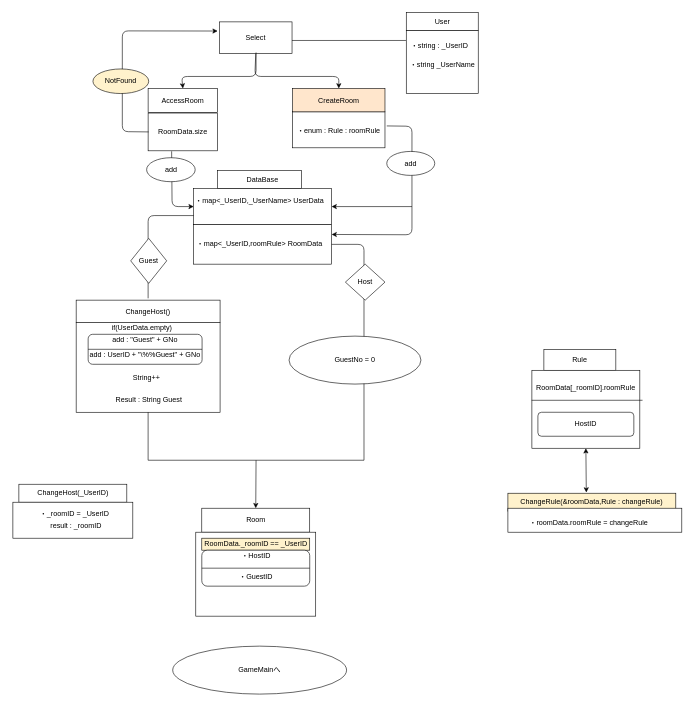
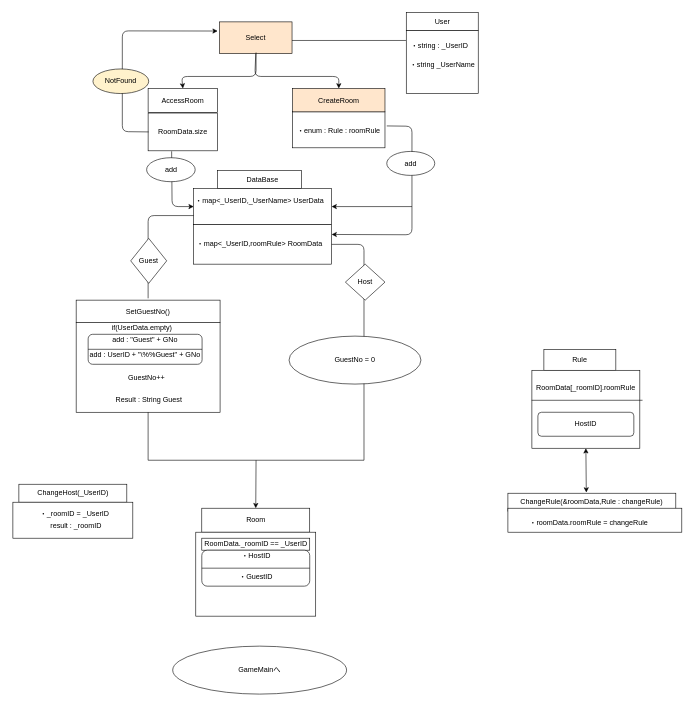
  <mxCell id="0" />
  <mxCell id="1" parent="0" />
  <mxCell id="2" value="" style="rounded=0;whiteSpace=wrap;html=1;" vertex="1" parent="1"><mxGeometry x="487" y="186" width="154" height="60" as="geometry" /></mxCell>
  <mxCell id="3" value="" style="rounded=0;whiteSpace=wrap;html=1;" parent="1" vertex="1"><mxGeometry x="676.5" y="20.5" width="120" height="30" as="geometry" /></mxCell>
  <mxCell id="4" value="" style="rounded=0;whiteSpace=wrap;html=1;" parent="1" vertex="1"><mxGeometry x="676.5" y="50.5" width="120" height="105" as="geometry" /></mxCell>
  <mxCell id="5" value="" style="rounded=0;whiteSpace=wrap;html=1;" parent="1" vertex="1"><mxGeometry x="362" y="284" width="140" height="30" as="geometry" /></mxCell>
  <mxCell id="6" value="" style="rounded=0;whiteSpace=wrap;html=1;" parent="1" vertex="1"><mxGeometry x="322" y="314" width="230" height="60" as="geometry" /></mxCell>
  <mxCell id="7" value="User" style="text;html=1;strokeColor=none;fillColor=none;align=center;verticalAlign=middle;whiteSpace=wrap;rounded=0;" parent="1" vertex="1"><mxGeometry x="696.5" y="25.5" width="80" height="20" as="geometry" /></mxCell>
  <mxCell id="8" value="DataBase" style="text;html=1;strokeColor=none;fillColor=none;align=center;verticalAlign=middle;whiteSpace=wrap;rounded=0;" parent="1" vertex="1"><mxGeometry x="392" y="289" width="90" height="20" as="geometry" /></mxCell>
  <mxCell id="9" value="" style="rounded=0;whiteSpace=wrap;html=1;" parent="1" vertex="1"><mxGeometry x="335.5" y="847" width="180" height="40" as="geometry" /></mxCell>
  <mxCell id="10" value="Room" style="text;html=1;strokeColor=none;fillColor=none;align=center;verticalAlign=middle;whiteSpace=wrap;rounded=0;" parent="1" vertex="1"><mxGeometry x="345.5" y="857" width="160" height="20" as="geometry" /></mxCell>
  <mxCell id="11" value="" style="rounded=0;whiteSpace=wrap;html=1;" parent="1" vertex="1"><mxGeometry x="325.5" y="887" width="200" height="140" as="geometry" /></mxCell>
  <mxCell id="12" value="・string : _UserID" style="text;html=1;strokeColor=none;fillColor=none;align=center;verticalAlign=middle;whiteSpace=wrap;rounded=0;" parent="1" vertex="1"><mxGeometry x="681.5" y="65.5" width="100" height="20" as="geometry" /></mxCell>
  <mxCell id="13" value="・string _UserName" style="text;html=1;strokeColor=none;fillColor=none;align=center;verticalAlign=middle;whiteSpace=wrap;rounded=0;" parent="1" vertex="1"><mxGeometry x="676.5" y="98" width="120" height="20" as="geometry" /></mxCell>
  <mxCell id="14" value="・map&amp;lt;_UserID,_UserName&amp;gt; UserData" style="text;html=1;strokeColor=none;fillColor=none;align=center;verticalAlign=middle;whiteSpace=wrap;rounded=0;" parent="1" vertex="1"><mxGeometry x="322" y="324" width="220" height="20" as="geometry" /></mxCell>
  <mxCell id="15" style="edgeStyle=orthogonalEdgeStyle;rounded=0;orthogonalLoop=1;jettySize=auto;html=1;exitX=0.5;exitY=1;exitDx=0;exitDy=0;" parent="1" source="6" target="6" edge="1"><mxGeometry relative="1" as="geometry" /></mxCell>
  <mxCell id="16" value="" style="rounded=0;whiteSpace=wrap;html=1;" parent="1" vertex="1"><mxGeometry x="322" y="374" width="230" height="66" as="geometry" /></mxCell>
  <mxCell id="17" value="・map&amp;lt;_UserID,roomRule&amp;gt; RoomData" style="text;html=1;strokeColor=none;fillColor=none;align=center;verticalAlign=middle;whiteSpace=wrap;rounded=0;" parent="1" vertex="1"><mxGeometry x="317" y="397" width="230" height="20" as="geometry" /></mxCell>
  <mxCell id="18" value="・enum : Rule : roomRule" style="text;html=1;strokeColor=none;fillColor=none;align=center;verticalAlign=middle;whiteSpace=wrap;rounded=0;" parent="1" vertex="1"><mxGeometry x="484" y="202" width="160" height="30" as="geometry" /></mxCell>
  <mxCell id="19" value="ChangeHost(_UserID)" style="rounded=0;whiteSpace=wrap;html=1;" parent="1" vertex="1"><mxGeometry x="30.5" y="807" width="180" height="30" as="geometry" /></mxCell>
  <mxCell id="20" value="" style="rounded=0;whiteSpace=wrap;html=1;" parent="1" vertex="1"><mxGeometry x="20.5" y="837" width="200" height="60" as="geometry" /></mxCell>
  <mxCell id="21" value="・_roomID = _UserID" style="text;html=1;strokeColor=none;fillColor=none;align=center;verticalAlign=middle;whiteSpace=wrap;rounded=0;" parent="1" vertex="1"><mxGeometry x="45.5" y="847" width="155" height="20" as="geometry" /></mxCell>
  <mxCell id="22" value="result : _roomID" style="text;html=1;strokeColor=none;fillColor=none;align=center;verticalAlign=middle;whiteSpace=wrap;rounded=0;" parent="1" vertex="1"><mxGeometry x="50.5" y="867" width="150" height="20" as="geometry" /></mxCell>
- <mxCell id="23" value="ChangeRule(&amp;amp;roomData,Rule : changeRule)" style="rounded=0;whiteSpace=wrap;html=1;fillColor=#fff2cc;" parent="1" vertex="1"><mxGeometry x="846" y="822" width="280" height="30" as="geometry" /></mxCell>
+ <mxCell id="23" value="ChangeRule(&amp;amp;roomData,Rule : changeRule)" style="rounded=0;whiteSpace=wrap;html=1;" parent="1" vertex="1"><mxGeometry x="846" y="822" width="280" height="30" as="geometry" /></mxCell>
  <mxCell id="24" value="" style="rounded=0;whiteSpace=wrap;html=1;" parent="1" vertex="1"><mxGeometry x="846" y="847" width="290" height="40" as="geometry" /></mxCell>
  <mxCell id="25" value="・roomData.roomRule = changeRule" style="text;html=1;strokeColor=none;fillColor=none;align=center;verticalAlign=middle;whiteSpace=wrap;rounded=0;" parent="1" vertex="1"><mxGeometry x="851" y="862" width="260" height="20" as="geometry" /></mxCell>
- <mxCell id="26" value="RoomData._roomID == _UserID" style="rounded=0;whiteSpace=wrap;html=1;fillColor=#fff2cc;" parent="1" vertex="1"><mxGeometry x="335.5" y="897" width="180" height="20" as="geometry" /></mxCell>
+ <mxCell id="26" value="RoomData._roomID == _UserID" style="rounded=0;whiteSpace=wrap;html=1;" parent="1" vertex="1"><mxGeometry x="335.5" y="897" width="180" height="20" as="geometry" /></mxCell>
  <mxCell id="27" value="" style="rounded=1;whiteSpace=wrap;html=1;" parent="1" vertex="1"><mxGeometry x="335.5" y="917" width="180" height="60" as="geometry" /></mxCell>
  <mxCell id="28" value="" style="endArrow=none;html=1;entryX=1;entryY=0.5;entryDx=0;entryDy=0;exitX=0;exitY=0.5;exitDx=0;exitDy=0;" parent="1" source="27" target="27" edge="1"><mxGeometry width="50" height="50" relative="1" as="geometry"><mxPoint x="335.5" y="967" as="sourcePoint" /><mxPoint x="385.5" y="917" as="targetPoint" /></mxGeometry></mxCell>
  <mxCell id="29" value="・HostID" style="text;html=1;strokeColor=none;fillColor=none;align=center;verticalAlign=middle;whiteSpace=wrap;rounded=0;" parent="1" vertex="1"><mxGeometry x="360.5" y="917" width="130" height="20" as="geometry" /></mxCell>
  <mxCell id="30" value="・GuestID" style="text;html=1;strokeColor=none;fillColor=none;align=center;verticalAlign=middle;whiteSpace=wrap;rounded=0;" parent="1" vertex="1"><mxGeometry x="385.5" y="952" width="80" height="20" as="geometry" /></mxCell>
  <mxCell id="31" value="Rule" style="rounded=0;whiteSpace=wrap;html=1;" parent="1" vertex="1"><mxGeometry x="906" y="582" width="120" height="35" as="geometry" /></mxCell>
  <mxCell id="32" value="" style="rounded=0;whiteSpace=wrap;html=1;" parent="1" vertex="1"><mxGeometry x="886" y="617" width="180" height="130" as="geometry" /></mxCell>
  <mxCell id="33" value="RoomData[_roomID].roomRule" style="text;html=1;strokeColor=none;fillColor=none;align=center;verticalAlign=middle;whiteSpace=wrap;rounded=0;" parent="1" vertex="1"><mxGeometry x="896" y="617" width="160" height="60" as="geometry" /></mxCell>
  <mxCell id="34" value="" style="endArrow=none;html=1;exitX=-0.002;exitY=0.385;exitDx=0;exitDy=0;exitPerimeter=0;" parent="1" source="32" edge="1"><mxGeometry width="50" height="50" relative="1" as="geometry"><mxPoint x="886" y="697" as="sourcePoint" /><mxPoint x="1070.5" y="667" as="targetPoint" /></mxGeometry></mxCell>
  <mxCell id="35" value="HostID" style="rounded=1;whiteSpace=wrap;html=1;" parent="1" vertex="1"><mxGeometry x="896" y="687" width="160" height="40" as="geometry" /></mxCell>
  <mxCell id="36" value="GameMainへ" style="ellipse;whiteSpace=wrap;html=1;" parent="1" vertex="1"><mxGeometry x="287" y="1077" width="290" height="80" as="geometry" /></mxCell>
  <mxCell id="37" value="" style="endArrow=classic;startArrow=classic;html=1;entryX=0.5;entryY=1;entryDx=0;entryDy=0;exitX=0.467;exitY=-0.04;exitDx=0;exitDy=0;exitPerimeter=0;" parent="1" source="23" target="32" edge="1"><mxGeometry width="50" height="50" relative="1" as="geometry"><mxPoint x="955.5" y="802" as="sourcePoint" /><mxPoint x="1005.5" y="752" as="targetPoint" /></mxGeometry></mxCell>
  <mxCell id="38" value="AccessRoom" style="rounded=0;whiteSpace=wrap;html=1;" vertex="1" parent="1"><mxGeometry x="246" y="147" width="116" height="40" as="geometry" /></mxCell>
  <mxCell id="39" value="RoomData.size" style="rounded=0;whiteSpace=wrap;html=1;" vertex="1" parent="1"><mxGeometry x="246" y="188" width="116" height="63" as="geometry" /></mxCell>
- <mxCell id="40" value="Select" style="rounded=0;whiteSpace=wrap;html=1;" vertex="1" parent="1"><mxGeometry x="365" y="36" width="121" height="53" as="geometry" /></mxCell>
+ <mxCell id="40" value="Select" style="rounded=0;whiteSpace=wrap;html=1;fillColor=#ffe6cc;" vertex="1" parent="1"><mxGeometry x="365" y="36" width="121" height="53" as="geometry" /></mxCell>
  <mxCell id="41" value="CreateRoom" style="rounded=0;whiteSpace=wrap;html=1;fillColor=#ffe6cc;" vertex="1" parent="1"><mxGeometry x="487" y="147" width="154" height="39" as="geometry" /></mxCell>
  <mxCell id="42" value="" style="endArrow=classic;html=1;exitX=0.5;exitY=1;exitDx=0;exitDy=0;entryX=0.5;entryY=0;entryDx=0;entryDy=0;" edge="1" parent="1" source="40" target="41"><mxGeometry width="50" height="50" relative="1" as="geometry"><mxPoint x="446" y="147" as="sourcePoint" /><mxPoint x="496" y="97" as="targetPoint" /><Array as="points"><mxPoint x="424" y="127" /><mxPoint x="564" y="127" /></Array></mxGeometry></mxCell>
  <mxCell id="43" value="" style="endArrow=classic;html=1;entryX=0.5;entryY=0;entryDx=0;entryDy=0;" edge="1" parent="1" target="38"><mxGeometry width="50" height="50" relative="1" as="geometry"><mxPoint x="426" y="87" as="sourcePoint" /><mxPoint x="326" y="97" as="targetPoint" /><Array as="points"><mxPoint x="426" y="127" /><mxPoint x="302" y="127" /></Array></mxGeometry></mxCell>
  <mxCell id="44" value="" style="endArrow=classic;html=1;entryX=1;entryY=0.25;entryDx=0;entryDy=0;exitX=1;exitY=0.25;exitDx=0;exitDy=0;" edge="1" parent="1" source="18" target="16"><mxGeometry width="50" height="50" relative="1" as="geometry"><mxPoint x="586" y="247" as="sourcePoint" /><mxPoint x="626" y="247" as="targetPoint" /><Array as="points"><mxPoint x="686" y="210" /><mxPoint x="686" y="391" /></Array></mxGeometry></mxCell>
  <mxCell id="45" value="add" style="ellipse;whiteSpace=wrap;html=1;" vertex="1" parent="1"><mxGeometry x="644" y="252" width="80" height="40" as="geometry" /></mxCell>
  <mxCell id="46" value="" style="endArrow=none;html=1;" edge="1" parent="1"><mxGeometry width="50" height="50" relative="1" as="geometry"><mxPoint x="486" y="67" as="sourcePoint" /><mxPoint x="676" y="67" as="targetPoint" /></mxGeometry></mxCell>
  <mxCell id="47" value="" style="endArrow=classic;html=1;exitX=0.033;exitY=0.468;exitDx=0;exitDy=0;exitPerimeter=0;entryX=0;entryY=0.25;entryDx=0;entryDy=0;" edge="1" parent="1"><mxGeometry width="50" height="50" relative="1" as="geometry"><mxPoint x="246.828" y="219.484" as="sourcePoint" /><mxPoint x="362" y="51.25" as="targetPoint" /><Array as="points"><mxPoint x="203" y="219" /><mxPoint x="203" y="51" /></Array></mxGeometry></mxCell>
  <mxCell id="48" value="NotFound" style="ellipse;whiteSpace=wrap;html=1;fillColor=#fff2cc;" vertex="1" parent="1"><mxGeometry x="154" y="114.5" width="93" height="41" as="geometry" /></mxCell>
  <mxCell id="49" value="" style="endArrow=classic;html=1;entryX=1;entryY=0.5;entryDx=0;entryDy=0;" edge="1" parent="1" target="6"><mxGeometry width="50" height="50" relative="1" as="geometry"><mxPoint x="686" y="344" as="sourcePoint" /><mxPoint x="706" y="387" as="targetPoint" /></mxGeometry></mxCell>
  <mxCell id="50" value="" style="endArrow=classic;html=1;exitX=0.338;exitY=1.013;exitDx=0;exitDy=0;exitPerimeter=0;" edge="1" parent="1" source="39"><mxGeometry width="50" height="50" relative="1" as="geometry"><mxPoint x="272" y="364" as="sourcePoint" /><mxPoint x="322" y="344" as="targetPoint" /><Array as="points"><mxPoint x="286" y="344" /></Array></mxGeometry></mxCell>
  <mxCell id="51" value="add" style="ellipse;whiteSpace=wrap;html=1;" vertex="1" parent="1"><mxGeometry x="243.5" y="262.5" width="81" height="40" as="geometry" /></mxCell>
  <mxCell id="52" value="" style="endArrow=none;html=1;" edge="1" parent="1"><mxGeometry width="50" height="50" relative="1" as="geometry"><mxPoint x="246" y="767" as="sourcePoint" /><mxPoint x="606" y="767" as="targetPoint" /></mxGeometry></mxCell>
  <mxCell id="53" value="" style="endArrow=none;html=1;entryX=0;entryY=0.75;entryDx=0;entryDy=0;" edge="1" parent="1" target="6"><mxGeometry width="50" height="50" relative="1" as="geometry"><mxPoint x="246" y="497" as="sourcePoint" /><mxPoint x="296" y="347" as="targetPoint" /><Array as="points"><mxPoint x="246" y="359" /></Array></mxGeometry></mxCell>
  <mxCell id="54" value="Guest" style="rhombus;whiteSpace=wrap;html=1;" parent="1" vertex="1"><mxGeometry x="217" y="397" width="60" height="75" as="geometry" /></mxCell>
  <mxCell id="55" value="" style="endArrow=none;html=1;entryX=1;entryY=0.5;entryDx=0;entryDy=0;" edge="1" parent="1" target="16"><mxGeometry width="50" height="50" relative="1" as="geometry"><mxPoint x="606" y="767" as="sourcePoint" /><mxPoint x="636" y="467" as="targetPoint" /><Array as="points"><mxPoint x="606" y="407" /></Array></mxGeometry></mxCell>
  <mxCell id="56" value="Host" style="rhombus;whiteSpace=wrap;html=1;" parent="1" vertex="1"><mxGeometry x="575" y="440" width="66" height="60" as="geometry" /></mxCell>
- <mxCell id="57" value="ChangeHost()" style="rounded=0;whiteSpace=wrap;html=1;" vertex="1" parent="1"><mxGeometry x="126" y="500" width="240" height="37" as="geometry" /></mxCell>
+ <mxCell id="57" value="SetGuestNo()" style="rounded=0;whiteSpace=wrap;html=1;" vertex="1" parent="1"><mxGeometry x="126" y="500" width="240" height="37" as="geometry" /></mxCell>
  <mxCell id="58" value="" style="rounded=0;whiteSpace=wrap;html=1;" vertex="1" parent="1"><mxGeometry x="126" y="537" width="240" height="150" as="geometry" /></mxCell>
  <mxCell id="59" value="Result : String Guest" style="text;html=1;strokeColor=none;fillColor=none;align=center;verticalAlign=middle;whiteSpace=wrap;rounded=0;" vertex="1" parent="1"><mxGeometry x="169.5" y="657" width="155" height="20" as="geometry" /></mxCell>
  <mxCell id="60" value="if(UserData.empty)" style="text;html=1;strokeColor=none;fillColor=none;align=center;verticalAlign=middle;whiteSpace=wrap;rounded=0;" vertex="1" parent="1"><mxGeometry x="146" y="537" width="180" height="20" as="geometry" /></mxCell>
  <mxCell id="61" value="" style="rounded=1;whiteSpace=wrap;html=1;" vertex="1" parent="1"><mxGeometry x="146" y="557" width="190" height="50" as="geometry" /></mxCell>
  <mxCell id="62" value="" style="endArrow=none;html=1;exitX=0;exitY=0.5;exitDx=0;exitDy=0;entryX=1;entryY=0.5;entryDx=0;entryDy=0;" edge="1" parent="1" source="61" target="61"><mxGeometry width="50" height="50" relative="1" as="geometry"><mxPoint x="166" y="607" as="sourcePoint" /><mxPoint x="216" y="557" as="targetPoint" /></mxGeometry></mxCell>
  <mxCell id="63" value="add : &quot;Guest&quot; + GNo" style="text;html=1;strokeColor=none;fillColor=none;align=center;verticalAlign=middle;whiteSpace=wrap;rounded=0;" vertex="1" parent="1"><mxGeometry x="146" y="557" width="190" height="20" as="geometry" /></mxCell>
  <mxCell id="64" value="add : UserID + &quot;\%%Guest&quot; + GNo" style="text;html=1;strokeColor=none;fillColor=none;align=center;verticalAlign=middle;whiteSpace=wrap;rounded=0;" vertex="1" parent="1"><mxGeometry x="141" y="582" width="200" height="20" as="geometry" /></mxCell>
  <mxCell id="65" value="GuestNo = 0" style="ellipse;whiteSpace=wrap;html=1;" vertex="1" parent="1"><mxGeometry x="481" y="560" width="220" height="80" as="geometry" /></mxCell>
- <mxCell id="66" value="String++" style="text;html=1;strokeColor=none;fillColor=none;align=center;verticalAlign=middle;whiteSpace=wrap;rounded=0;" vertex="1" parent="1"><mxGeometry x="176" y="619.5" width="135" height="20" as="geometry" /></mxCell>
+ <mxCell id="66" value="GuestNo++" style="text;html=1;strokeColor=none;fillColor=none;align=center;verticalAlign=middle;whiteSpace=wrap;rounded=0;" vertex="1" parent="1"><mxGeometry x="176" y="619.5" width="135" height="20" as="geometry" /></mxCell>
  <mxCell id="67" value="" style="endArrow=none;html=1;entryX=0.5;entryY=1;entryDx=0;entryDy=0;" edge="1" parent="1" target="58"><mxGeometry width="50" height="50" relative="1" as="geometry"><mxPoint x="246" y="767" as="sourcePoint" /><mxPoint x="296" y="717" as="targetPoint" /></mxGeometry></mxCell>
  <mxCell id="68" value="" style="endArrow=classic;html=1;entryX=0.5;entryY=0;entryDx=0;entryDy=0;" edge="1" parent="1" target="9"><mxGeometry width="50" height="50" relative="1" as="geometry"><mxPoint x="426" y="767" as="sourcePoint" /><mxPoint x="432" y="827" as="targetPoint" /></mxGeometry></mxCell>
